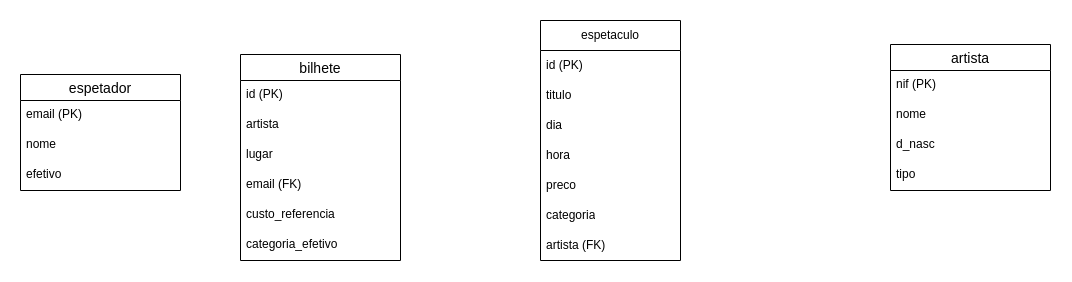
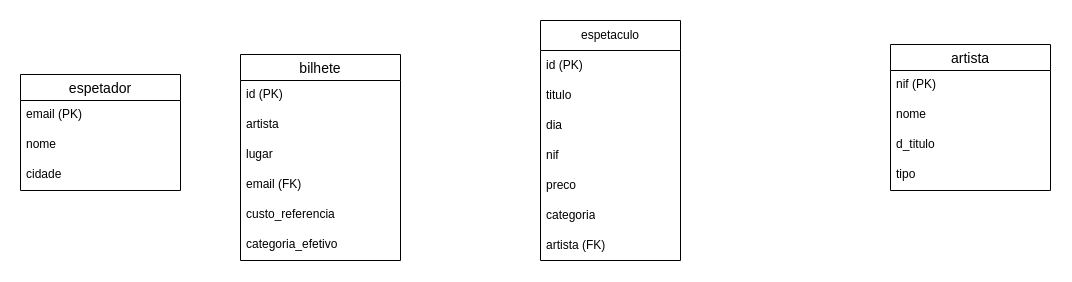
  <mxCell id="0" />
  <mxCell id="1" parent="0" />
  <mxCell id="2" value="espetaculo" style="swimlane;fontStyle=0;childLayout=stackLayout;horizontal=1;startSize=30;horizontalStack=0;resizeParent=1;resizeParentMax=0;resizeLast=0;collapsible=1;marginBottom=0;whiteSpace=wrap;html=1;" vertex="1" parent="1"><mxGeometry x="540" y="20" width="140" height="240" as="geometry" /></mxCell>
  <mxCell id="3" value="id (PK)" style="text;strokeColor=none;fillColor=none;align=left;verticalAlign=middle;spacingLeft=4;spacingRight=4;overflow=hidden;points=[[0,0.5],[1,0.5]];portConstraint=eastwest;rotatable=0;whiteSpace=wrap;html=1;" vertex="1" parent="2"><mxGeometry y="30" width="140" height="30" as="geometry" /></mxCell>
  <mxCell id="4" value="titulo" style="text;strokeColor=none;fillColor=none;align=left;verticalAlign=middle;spacingLeft=4;spacingRight=4;overflow=hidden;points=[[0,0.5],[1,0.5]];portConstraint=eastwest;rotatable=0;whiteSpace=wrap;html=1;" vertex="1" parent="2"><mxGeometry y="60" width="140" height="30" as="geometry" /></mxCell>
  <mxCell id="5" value="dia" style="text;strokeColor=none;fillColor=none;align=left;verticalAlign=middle;spacingLeft=4;spacingRight=4;overflow=hidden;points=[[0,0.5],[1,0.5]];portConstraint=eastwest;rotatable=0;whiteSpace=wrap;html=1;" vertex="1" parent="2"><mxGeometry y="90" width="140" height="30" as="geometry" /></mxCell>
- <mxCell id="6" value="hora" style="text;strokeColor=none;fillColor=none;align=left;verticalAlign=middle;spacingLeft=4;spacingRight=4;overflow=hidden;points=[[0,0.5],[1,0.5]];portConstraint=eastwest;rotatable=0;whiteSpace=wrap;html=1;" vertex="1" parent="2"><mxGeometry y="120" width="140" height="30" as="geometry" /></mxCell>
+ <mxCell id="6" value="nif" style="text;strokeColor=none;fillColor=none;align=left;verticalAlign=middle;spacingLeft=4;spacingRight=4;overflow=hidden;points=[[0,0.5],[1,0.5]];portConstraint=eastwest;rotatable=0;whiteSpace=wrap;html=1;" vertex="1" parent="2"><mxGeometry y="120" width="140" height="30" as="geometry" /></mxCell>
  <mxCell id="7" value="preco" style="text;strokeColor=none;fillColor=none;align=left;verticalAlign=middle;spacingLeft=4;spacingRight=4;overflow=hidden;points=[[0,0.5],[1,0.5]];portConstraint=eastwest;rotatable=0;whiteSpace=wrap;html=1;" vertex="1" parent="2"><mxGeometry y="150" width="140" height="30" as="geometry" /></mxCell>
  <mxCell id="8" value="categoria" style="text;strokeColor=none;fillColor=none;align=left;verticalAlign=middle;spacingLeft=4;spacingRight=4;overflow=hidden;points=[[0,0.5],[1,0.5]];portConstraint=eastwest;rotatable=0;whiteSpace=wrap;html=1;" vertex="1" parent="2"><mxGeometry y="180" width="140" height="30" as="geometry" /></mxCell>
  <mxCell id="9" value="artista (FK)" style="text;strokeColor=none;fillColor=none;align=left;verticalAlign=middle;spacingLeft=4;spacingRight=4;overflow=hidden;points=[[0,0.5],[1,0.5]];portConstraint=eastwest;rotatable=0;whiteSpace=wrap;html=1;" vertex="1" parent="2"><mxGeometry y="210" width="140" height="30" as="geometry" /></mxCell>
  <mxCell id="10" value="bilhete" style="swimlane;fontStyle=0;childLayout=stackLayout;horizontal=1;startSize=26;horizontalStack=0;resizeParent=1;resizeParentMax=0;resizeLast=0;collapsible=1;marginBottom=0;align=center;fontSize=14;" vertex="1" parent="1"><mxGeometry x="240" y="54" width="160" height="206" as="geometry" /></mxCell>
  <mxCell id="11" value="id (PK)" style="text;strokeColor=none;fillColor=none;spacingLeft=4;spacingRight=4;overflow=hidden;rotatable=0;points=[[0,0.5],[1,0.5]];portConstraint=eastwest;fontSize=12;whiteSpace=wrap;html=1;" vertex="1" parent="10"><mxGeometry y="26" width="160" height="30" as="geometry" /></mxCell>
  <mxCell id="12" value="artista" style="text;strokeColor=none;fillColor=none;spacingLeft=4;spacingRight=4;overflow=hidden;rotatable=0;points=[[0,0.5],[1,0.5]];portConstraint=eastwest;fontSize=12;whiteSpace=wrap;html=1;" vertex="1" parent="10"><mxGeometry y="56" width="160" height="30" as="geometry" /></mxCell>
  <mxCell id="13" value="lugar" style="text;strokeColor=none;fillColor=none;spacingLeft=4;spacingRight=4;overflow=hidden;rotatable=0;points=[[0,0.5],[1,0.5]];portConstraint=eastwest;fontSize=12;whiteSpace=wrap;html=1;" vertex="1" parent="10"><mxGeometry y="86" width="160" height="30" as="geometry" /></mxCell>
  <mxCell id="14" value="email (FK)" style="text;strokeColor=none;fillColor=none;spacingLeft=4;spacingRight=4;overflow=hidden;rotatable=0;points=[[0,0.5],[1,0.5]];portConstraint=eastwest;fontSize=12;whiteSpace=wrap;html=1;" vertex="1" parent="10"><mxGeometry y="116" width="160" height="30" as="geometry" /></mxCell>
  <mxCell id="15" value="custo_referencia" style="text;strokeColor=none;fillColor=none;spacingLeft=4;spacingRight=4;overflow=hidden;rotatable=0;points=[[0,0.5],[1,0.5]];portConstraint=eastwest;fontSize=12;whiteSpace=wrap;html=1;" vertex="1" parent="10"><mxGeometry y="146" width="160" height="30" as="geometry" /></mxCell>
  <mxCell id="16" value="categoria_efetivo" style="text;strokeColor=none;fillColor=none;spacingLeft=4;spacingRight=4;overflow=hidden;rotatable=0;points=[[0,0.5],[1,0.5]];portConstraint=eastwest;fontSize=12;whiteSpace=wrap;html=1;" vertex="1" parent="10"><mxGeometry y="176" width="160" height="30" as="geometry" /></mxCell>
  <mxCell id="17" value="artista" style="swimlane;fontStyle=0;childLayout=stackLayout;horizontal=1;startSize=26;horizontalStack=0;resizeParent=1;resizeParentMax=0;resizeLast=0;collapsible=1;marginBottom=0;align=center;fontSize=14;" vertex="1" parent="1"><mxGeometry x="890" y="44" width="160" height="146" as="geometry" /></mxCell>
  <mxCell id="18" value="nif (PK)" style="text;strokeColor=none;fillColor=none;spacingLeft=4;spacingRight=4;overflow=hidden;rotatable=0;points=[[0,0.5],[1,0.5]];portConstraint=eastwest;fontSize=12;whiteSpace=wrap;html=1;" vertex="1" parent="17"><mxGeometry y="26" width="160" height="30" as="geometry" /></mxCell>
  <mxCell id="19" value="nome" style="text;strokeColor=none;fillColor=none;spacingLeft=4;spacingRight=4;overflow=hidden;rotatable=0;points=[[0,0.5],[1,0.5]];portConstraint=eastwest;fontSize=12;whiteSpace=wrap;html=1;" vertex="1" parent="17"><mxGeometry y="56" width="160" height="30" as="geometry" /></mxCell>
- <mxCell id="20" value="d_nasc" style="text;strokeColor=none;fillColor=none;spacingLeft=4;spacingRight=4;overflow=hidden;rotatable=0;points=[[0,0.5],[1,0.5]];portConstraint=eastwest;fontSize=12;whiteSpace=wrap;html=1;" vertex="1" parent="17"><mxGeometry y="86" width="160" height="30" as="geometry" /></mxCell>
+ <mxCell id="20" value="d_titulo" style="text;strokeColor=none;fillColor=none;spacingLeft=4;spacingRight=4;overflow=hidden;rotatable=0;points=[[0,0.5],[1,0.5]];portConstraint=eastwest;fontSize=12;whiteSpace=wrap;html=1;" vertex="1" parent="17"><mxGeometry y="86" width="160" height="30" as="geometry" /></mxCell>
  <mxCell id="21" value="tipo" style="text;strokeColor=none;fillColor=none;spacingLeft=4;spacingRight=4;overflow=hidden;rotatable=0;points=[[0,0.5],[1,0.5]];portConstraint=eastwest;fontSize=12;whiteSpace=wrap;html=1;" vertex="1" parent="17"><mxGeometry y="116" width="160" height="30" as="geometry" /></mxCell>
  <mxCell id="22" value="espetador" style="swimlane;fontStyle=0;childLayout=stackLayout;horizontal=1;startSize=26;horizontalStack=0;resizeParent=1;resizeParentMax=0;resizeLast=0;collapsible=1;marginBottom=0;align=center;fontSize=14;" vertex="1" parent="1"><mxGeometry x="20" y="74" width="160" height="116" as="geometry" /></mxCell>
  <mxCell id="23" value="email (PK)" style="text;strokeColor=none;fillColor=none;spacingLeft=4;spacingRight=4;overflow=hidden;rotatable=0;points=[[0,0.5],[1,0.5]];portConstraint=eastwest;fontSize=12;whiteSpace=wrap;html=1;" vertex="1" parent="22"><mxGeometry y="26" width="160" height="30" as="geometry" /></mxCell>
  <mxCell id="24" value="nome" style="text;strokeColor=none;fillColor=none;spacingLeft=4;spacingRight=4;overflow=hidden;rotatable=0;points=[[0,0.5],[1,0.5]];portConstraint=eastwest;fontSize=12;whiteSpace=wrap;html=1;" vertex="1" parent="22"><mxGeometry y="56" width="160" height="30" as="geometry" /></mxCell>
- <mxCell id="25" value="efetivo" style="text;strokeColor=none;fillColor=none;spacingLeft=4;spacingRight=4;overflow=hidden;rotatable=0;points=[[0,0.5],[1,0.5]];portConstraint=eastwest;fontSize=12;whiteSpace=wrap;html=1;" vertex="1" parent="22"><mxGeometry y="86" width="160" height="30" as="geometry" /></mxCell>
+ <mxCell id="25" value="cidade" style="text;strokeColor=none;fillColor=none;spacingLeft=4;spacingRight=4;overflow=hidden;rotatable=0;points=[[0,0.5],[1,0.5]];portConstraint=eastwest;fontSize=12;whiteSpace=wrap;html=1;" vertex="1" parent="22"><mxGeometry y="86" width="160" height="30" as="geometry" /></mxCell>
